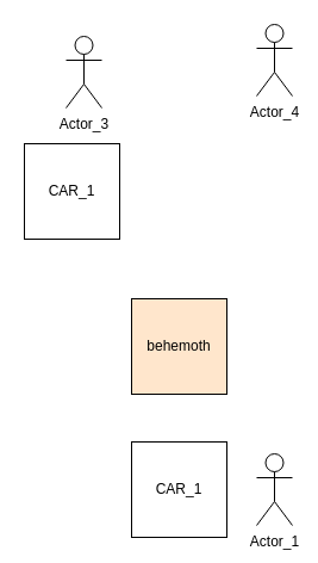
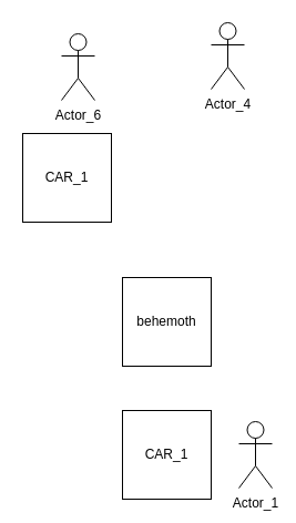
  <mxCell id="0" />
  <mxCell id="1" parent="0" />
  <mxCell id="2" value="CAR_1" style="whiteSpace=wrap;html=1;aspect=fixed;" vertex="1" parent="1"><mxGeometry x="20" y="120" width="80" height="80" as="geometry" /></mxCell>
- <mxCell id="3" value="Actor_4" style="shape=umlActor;verticalLabelPosition=bottom;verticalAlign=top;html=1;outlineConnect=0;" vertex="1" parent="1"><mxGeometry x="215" y="20" width="30" height="60" as="geometry" /></mxCell>
- <mxCell id="4" value="behemoth" style="whiteSpace=wrap;html=1;aspect=fixed;fillColor=#ffe6cc;" vertex="1" parent="1"><mxGeometry x="110" y="250" width="80" height="80" as="geometry" /></mxCell>
+ <mxCell id="3" value="Actor_4" style="shape=umlActor;verticalLabelPosition=bottom;verticalAlign=top;html=1;outlineConnect=0;" vertex="1" parent="1"><mxGeometry x="190" y="20" width="30" height="60" as="geometry" /></mxCell>
+ <mxCell id="4" value="behemoth" style="whiteSpace=wrap;html=1;aspect=fixed;" vertex="1" parent="1"><mxGeometry x="110" y="250" width="80" height="80" as="geometry" /></mxCell>
  <mxCell id="5" value="CAR_1" style="whiteSpace=wrap;html=1;aspect=fixed;" vertex="1" parent="1"><mxGeometry x="110" y="370" width="80" height="80" as="geometry" /></mxCell>
- <mxCell id="6" value="Actor_3" style="shape=umlActor;verticalLabelPosition=bottom;verticalAlign=top;html=1;outlineConnect=0;" vertex="1" parent="1"><mxGeometry x="55" y="30" width="30" height="60" as="geometry" /></mxCell>
+ <mxCell id="6" value="Actor_6" style="shape=umlActor;verticalLabelPosition=bottom;verticalAlign=top;html=1;outlineConnect=0;" vertex="1" parent="1"><mxGeometry x="55" y="30" width="30" height="60" as="geometry" /></mxCell>
  <mxCell id="7" value="Actor_1" style="shape=umlActor;verticalLabelPosition=bottom;verticalAlign=top;html=1;outlineConnect=0;" vertex="1" parent="1"><mxGeometry x="215" y="380" width="30" height="60" as="geometry" /></mxCell>
